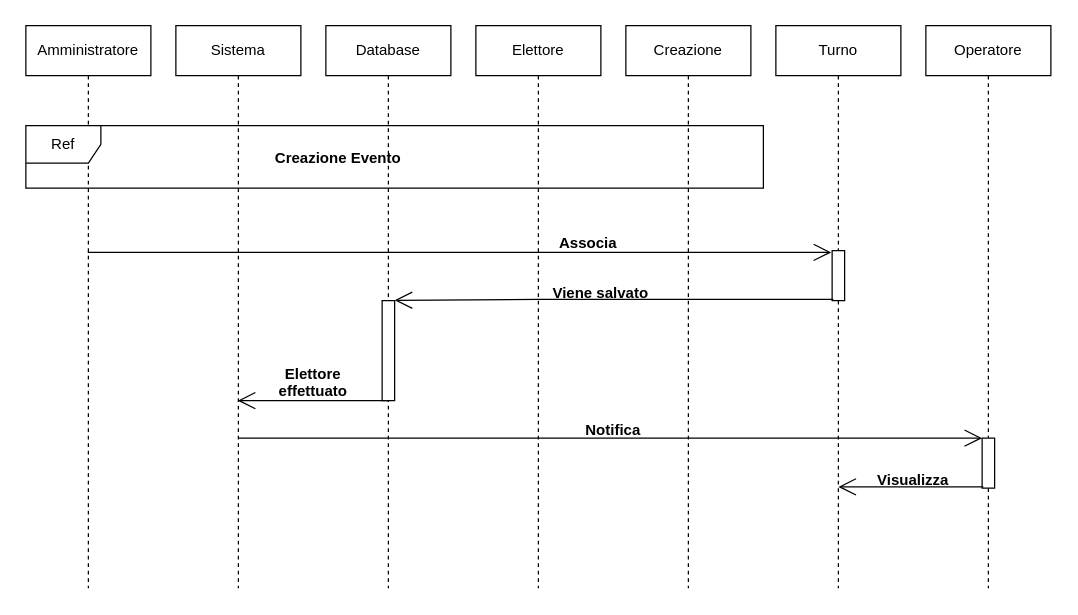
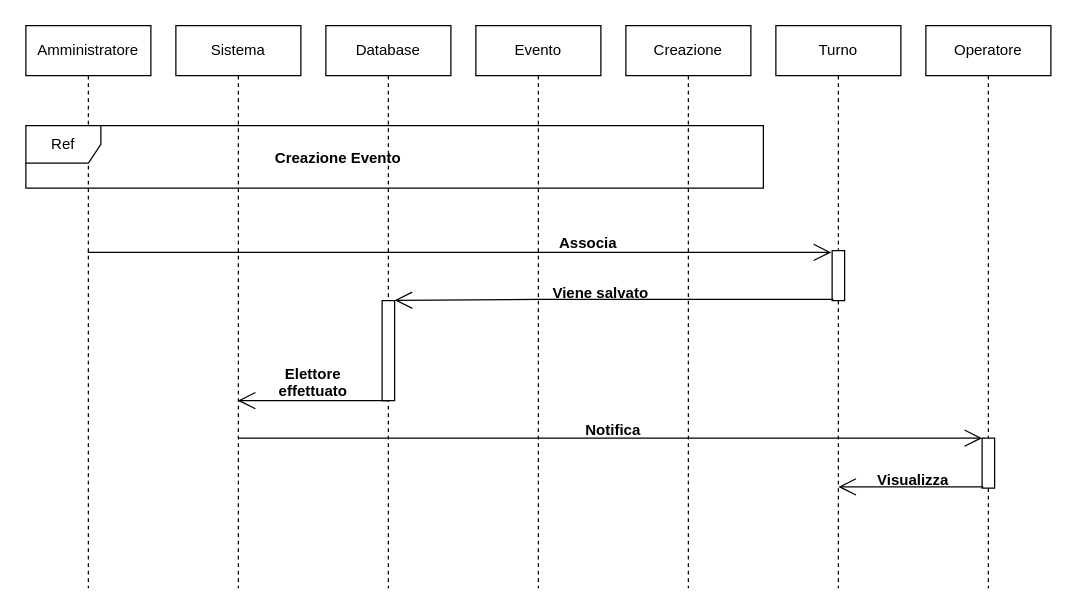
  <mxCell id="0" />
  <mxCell id="1" parent="0" />
  <mxCell id="2" value="Operatore" style="shape=umlLifeline;perimeter=lifelinePerimeter;whiteSpace=wrap;html=1;container=1;collapsible=0;recursiveResize=0;outlineConnect=0;" parent="1" vertex="1"><mxGeometry x="740" y="20" width="100" height="450" as="geometry" /></mxCell>
  <mxCell id="3" value="" style="html=1;points=[];perimeter=orthogonalPerimeter;" parent="2" vertex="1"><mxGeometry x="45" y="330" width="10" height="40" as="geometry" /></mxCell>
  <mxCell id="4" value="Turno" style="shape=umlLifeline;perimeter=lifelinePerimeter;whiteSpace=wrap;html=1;container=1;collapsible=0;recursiveResize=0;outlineConnect=0;" parent="1" vertex="1"><mxGeometry x="620" y="20" width="100" height="450" as="geometry" /></mxCell>
  <mxCell id="5" value="" style="html=1;points=[];perimeter=orthogonalPerimeter;" parent="4" vertex="1"><mxGeometry x="45" y="180" width="10" height="40" as="geometry" /></mxCell>
  <mxCell id="6" value="Creazione Evento" style="text;align=center;fontStyle=1;verticalAlign=middle;spacingLeft=3;spacingRight=3;strokeColor=none;rotatable=0;points=[[0,0.5],[1,0.5]];portConstraint=eastwest;" parent="1" vertex="1"><mxGeometry x="205" y="112" width="130" height="26" as="geometry" /></mxCell>
  <mxCell id="7" value="Amministratore" style="shape=umlLifeline;perimeter=lifelinePerimeter;whiteSpace=wrap;html=1;container=1;collapsible=0;recursiveResize=0;outlineConnect=0;" parent="1" vertex="1"><mxGeometry x="20" y="20" width="100" height="450" as="geometry" /></mxCell>
  <mxCell id="8" value="Sistema" style="shape=umlLifeline;perimeter=lifelinePerimeter;whiteSpace=wrap;html=1;container=1;collapsible=0;recursiveResize=0;outlineConnect=0;" parent="1" vertex="1"><mxGeometry x="140" y="20" width="100" height="450" as="geometry" /></mxCell>
- <mxCell id="9" value="Elettore" style="shape=umlLifeline;perimeter=lifelinePerimeter;whiteSpace=wrap;html=1;container=1;collapsible=0;recursiveResize=0;outlineConnect=0;" parent="1" vertex="1"><mxGeometry x="380" y="20" width="100" height="450" as="geometry" /></mxCell>
+ <mxCell id="9" value="Evento" style="shape=umlLifeline;perimeter=lifelinePerimeter;whiteSpace=wrap;html=1;container=1;collapsible=0;recursiveResize=0;outlineConnect=0;" parent="1" vertex="1"><mxGeometry x="380" y="20" width="100" height="450" as="geometry" /></mxCell>
  <mxCell id="10" value="Creazione" style="shape=umlLifeline;perimeter=lifelinePerimeter;whiteSpace=wrap;html=1;container=1;collapsible=0;recursiveResize=0;outlineConnect=0;" parent="1" vertex="1"><mxGeometry x="500" y="20" width="100" height="450" as="geometry" /></mxCell>
  <mxCell id="11" value="" style="endArrow=open;endFill=1;endSize=12;html=1;entryX=-0.067;entryY=0.035;entryDx=0;entryDy=0;entryPerimeter=0;" parent="1" source="7" target="5" edge="1"><mxGeometry width="160" relative="1" as="geometry"><mxPoint x="290" y="190" as="sourcePoint" /><mxPoint x="624" y="192" as="targetPoint" /></mxGeometry></mxCell>
  <mxCell id="12" value="Associa" style="text;align=center;fontStyle=1;verticalAlign=middle;spacingLeft=3;spacingRight=3;strokeColor=none;rotatable=0;points=[[0,0.5],[1,0.5]];portConstraint=eastwest;" parent="1" vertex="1"><mxGeometry x="430" y="180" width="80" height="26" as="geometry" /></mxCell>
  <mxCell id="13" value="Ref" style="shape=umlFrame;whiteSpace=wrap;html=1;" parent="1" vertex="1"><mxGeometry x="20" y="100" width="590" height="50" as="geometry" /></mxCell>
  <mxCell id="14" value="" style="endArrow=open;endFill=1;endSize=12;html=1;exitX=0.1;exitY=0.975;exitDx=0;exitDy=0;exitPerimeter=0;entryX=1.003;entryY=-0.003;entryDx=0;entryDy=0;entryPerimeter=0;" parent="1" source="5" target="17" edge="1"><mxGeometry width="160" relative="1" as="geometry"><mxPoint x="199.5" y="330" as="sourcePoint" /><mxPoint x="320" y="239" as="targetPoint" /><Array as="points"><mxPoint x="440" y="239" /></Array></mxGeometry></mxCell>
  <mxCell id="15" value="Viene salvato" style="text;align=center;fontStyle=1;verticalAlign=middle;spacingLeft=3;spacingRight=3;strokeColor=none;rotatable=0;points=[[0,0.5],[1,0.5]];portConstraint=eastwest;" parent="1" vertex="1"><mxGeometry x="440" y="220" width="80" height="26" as="geometry" /></mxCell>
  <mxCell id="16" value="Database" style="shape=umlLifeline;perimeter=lifelinePerimeter;whiteSpace=wrap;html=1;container=1;collapsible=0;recursiveResize=0;outlineConnect=0;" parent="1" vertex="1"><mxGeometry x="260" y="20" width="100" height="450" as="geometry" /></mxCell>
  <mxCell id="17" value="" style="html=1;points=[];perimeter=orthogonalPerimeter;" parent="16" vertex="1"><mxGeometry x="45" y="220" width="10" height="80" as="geometry" /></mxCell>
  <mxCell id="18" value="" style="endArrow=open;endFill=1;endSize=12;html=1;entryX=0;entryY=0;entryDx=0;entryDy=0;entryPerimeter=0;" parent="1" target="3" edge="1"><mxGeometry width="160" relative="1" as="geometry"><mxPoint x="189.667" y="350" as="sourcePoint" /><mxPoint x="750.5" y="350" as="targetPoint" /><Array as="points"><mxPoint x="450.5" y="350" /></Array></mxGeometry></mxCell>
  <mxCell id="19" value="Notifica" style="text;align=center;fontStyle=1;verticalAlign=middle;spacingLeft=3;spacingRight=3;strokeColor=none;rotatable=0;points=[[0,0.5],[1,0.5]];portConstraint=eastwest;" parent="1" vertex="1"><mxGeometry x="460" y="330" width="60" height="26" as="geometry" /></mxCell>
  <mxCell id="20" value="" style="endArrow=open;endFill=1;endSize=12;html=1;exitX=0.1;exitY=0.975;exitDx=0;exitDy=0;exitPerimeter=0;" parent="1" source="3" edge="1"><mxGeometry width="160" relative="1" as="geometry"><mxPoint x="260" y="360" as="sourcePoint" /><mxPoint x="670" y="389" as="targetPoint" /><Array as="points"><mxPoint x="750.5" y="389" /></Array></mxGeometry></mxCell>
  <mxCell id="21" value="Visualizza" style="text;align=center;fontStyle=1;verticalAlign=middle;spacingLeft=3;spacingRight=3;strokeColor=none;rotatable=0;points=[[0,0.5],[1,0.5]];portConstraint=eastwest;" parent="1" vertex="1"><mxGeometry x="700" y="370" width="60" height="26" as="geometry" /></mxCell>
  <mxCell id="22" value="" style="endArrow=open;endFill=1;endSize=12;html=1;exitX=0.1;exitY=0.975;exitDx=0;exitDy=0;exitPerimeter=0;" parent="1" target="8" edge="1"><mxGeometry width="160" relative="1" as="geometry"><mxPoint x="310.97" y="320" as="sourcePoint" /><mxPoint x="-80" y="320.76" as="targetPoint" /><Array as="points"><mxPoint x="250" y="320" /></Array></mxGeometry></mxCell>
  <mxCell id="23" value="Elettore&#10;effettuato" style="text;align=center;fontStyle=1;verticalAlign=middle;spacingLeft=3;spacingRight=3;strokeColor=none;rotatable=0;points=[[0,0.5],[1,0.5]];portConstraint=eastwest;" parent="1" vertex="1"><mxGeometry x="210" y="290" width="80" height="30" as="geometry" /></mxCell>
